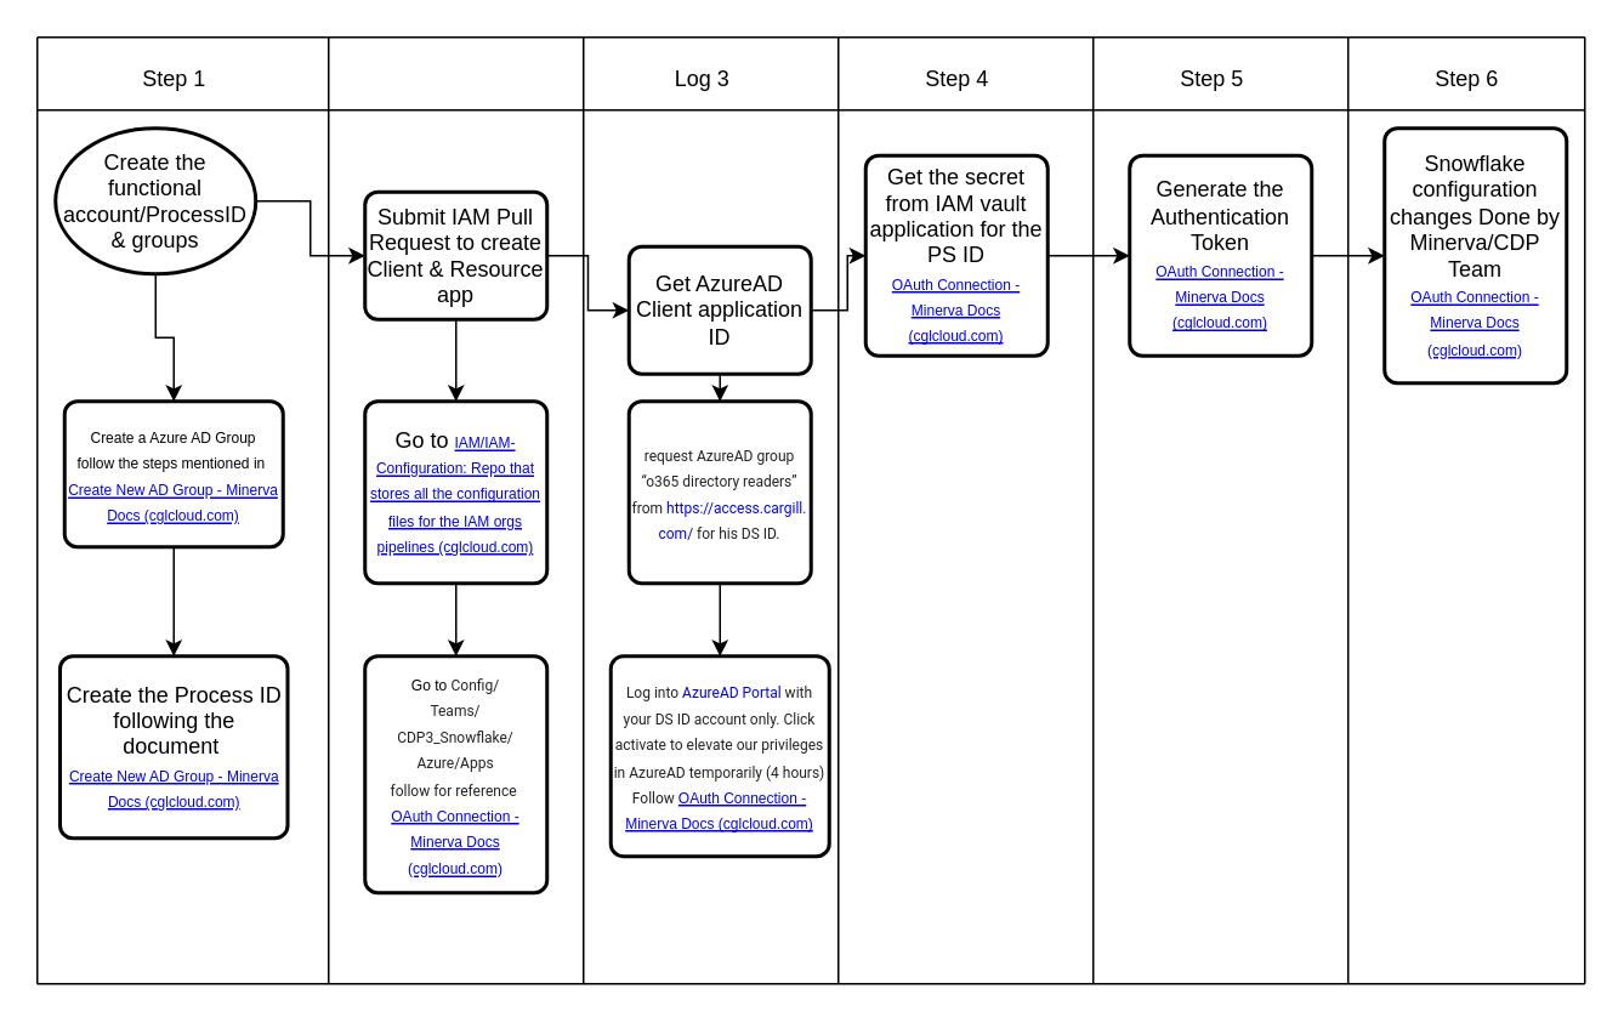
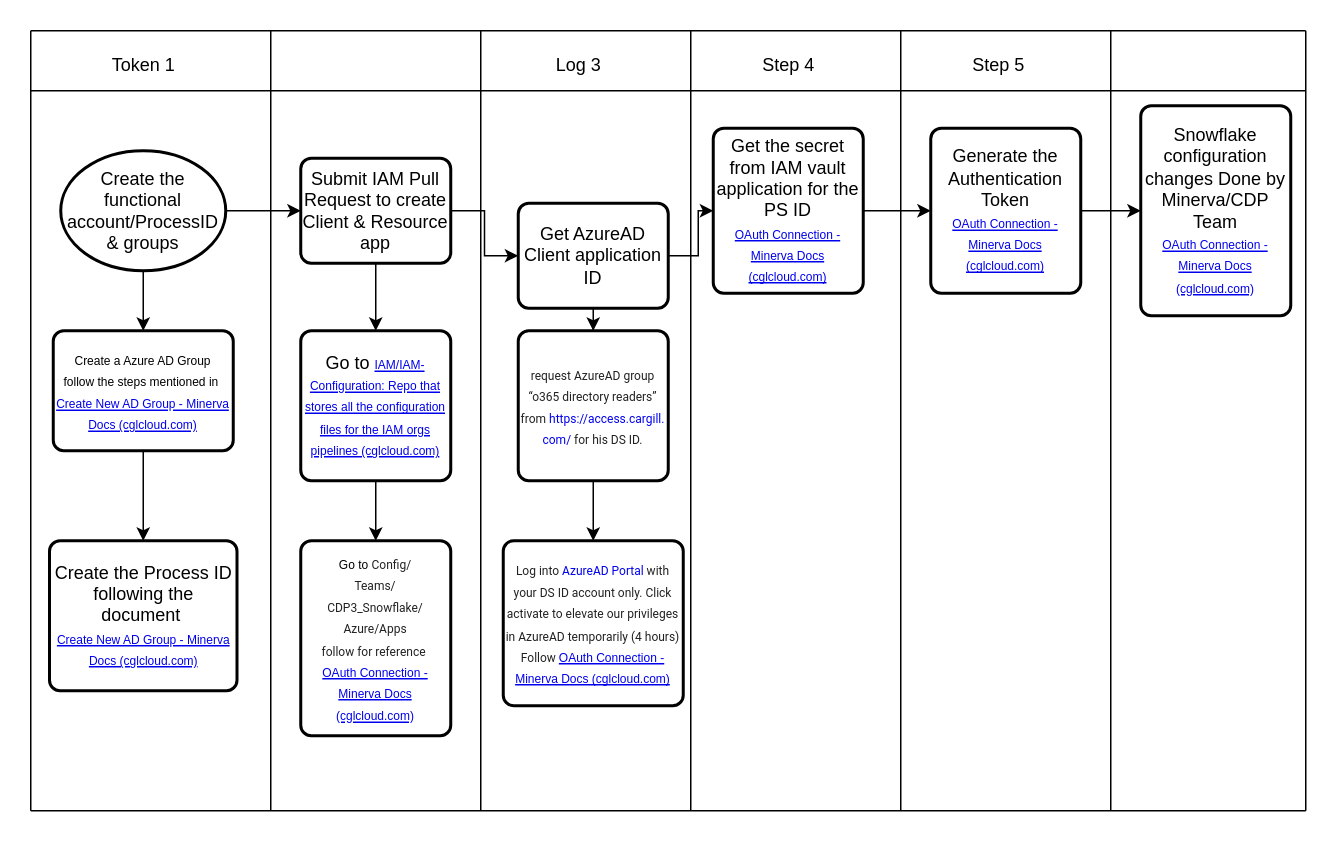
  <mxCell id="0" />
  <mxCell id="1" parent="0" />
  <mxCell id="2" value="" style="edgeStyle=orthogonalEdgeStyle;rounded=0;orthogonalLoop=1;jettySize=auto;html=1;" edge="1" parent="1" source="4" target="7"><mxGeometry relative="1" as="geometry" /></mxCell>
  <mxCell id="3" value="" style="edgeStyle=orthogonalEdgeStyle;rounded=0;orthogonalLoop=1;jettySize=auto;html=1;" edge="1" parent="1" source="4" target="29"><mxGeometry relative="1" as="geometry" /></mxCell>
- <mxCell id="4" value="Create the functional account/ProcessID &amp;amp; groups" style="strokeWidth=2;html=1;shape=mxgraph.flowchart.start_1;whiteSpace=wrap;" vertex="1" parent="1"><mxGeometry x="30" y="70" width="110" height="80" as="geometry" /></mxCell>
+ <mxCell id="4" value="Create the functional account/ProcessID &amp;amp; groups" style="strokeWidth=2;html=1;shape=mxgraph.flowchart.start_1;whiteSpace=wrap;" vertex="1" parent="1"><mxGeometry x="40" y="100" width="110" height="80" as="geometry" /></mxCell>
  <mxCell id="5" value="" style="edgeStyle=orthogonalEdgeStyle;rounded=0;orthogonalLoop=1;jettySize=auto;html=1;" edge="1" parent="1" source="7" target="10"><mxGeometry relative="1" as="geometry" /></mxCell>
  <mxCell id="6" value="" style="edgeStyle=orthogonalEdgeStyle;rounded=0;orthogonalLoop=1;jettySize=auto;html=1;" edge="1" parent="1" source="7" target="32"><mxGeometry relative="1" as="geometry" /></mxCell>
  <mxCell id="7" value="Submit IAM Pull Request to create Client &amp;amp; Resource app" style="rounded=1;whiteSpace=wrap;html=1;absoluteArcSize=1;arcSize=14;strokeWidth=2;" vertex="1" parent="1"><mxGeometry x="200" y="105" width="100" height="70" as="geometry" /></mxCell>
  <mxCell id="8" value="" style="edgeStyle=orthogonalEdgeStyle;rounded=0;orthogonalLoop=1;jettySize=auto;html=1;" edge="1" parent="1" source="10" target="35"><mxGeometry relative="1" as="geometry" /></mxCell>
  <mxCell id="9" value="" style="edgeStyle=orthogonalEdgeStyle;rounded=0;orthogonalLoop=1;jettySize=auto;html=1;" edge="1" parent="1" source="10" target="38"><mxGeometry relative="1" as="geometry" /></mxCell>
  <mxCell id="10" value="Get AzureAD Client application ID" style="rounded=1;whiteSpace=wrap;html=1;absoluteArcSize=1;arcSize=14;strokeWidth=2;" vertex="1" parent="1"><mxGeometry x="345" y="135" width="100" height="70" as="geometry" /></mxCell>
  <mxCell id="11" value="" style="edgeStyle=orthogonalEdgeStyle;rounded=0;orthogonalLoop=1;jettySize=auto;html=1;" edge="1" parent="1" source="12" target="13"><mxGeometry relative="1" as="geometry" /></mxCell>
  <mxCell id="12" value="Generate the Authentication Token&lt;br&gt;&lt;a href=&quot;https://minerva-docs.cglcloud.com/userguide/miw/OAuth_Connection.html#generate-the-authentication-token&quot;&gt;&lt;font style=&quot;font-size: 8px;&quot;&gt;OAuth Connection - Minerva Docs (cglcloud.com)&lt;/font&gt;&lt;/a&gt;" style="rounded=1;whiteSpace=wrap;html=1;absoluteArcSize=1;arcSize=14;strokeWidth=2;" vertex="1" parent="1"><mxGeometry x="620" y="85" width="100" height="110" as="geometry" /></mxCell>
  <mxCell id="13" value="Snowflake configuration changes Done by Minerva/CDP Team&lt;br&gt;&lt;a href=&quot;https://minerva-docs.cglcloud.com/userguide/miw/OAuth_Connection.html#get-the-azuread-client-application-id&quot;&gt;&lt;font style=&quot;font-size: 8px;&quot;&gt;OAuth Connection - Minerva Docs (cglcloud.com)&lt;/font&gt;&lt;/a&gt;" style="rounded=1;whiteSpace=wrap;html=1;absoluteArcSize=1;arcSize=14;strokeWidth=2;" vertex="1" parent="1"><mxGeometry x="760" y="70" width="100" height="140" as="geometry" /></mxCell>
  <mxCell id="14" value="" style="endArrow=none;html=1;rounded=0;" edge="1" parent="1"><mxGeometry width="50" height="50" relative="1" as="geometry"><mxPoint x="180" y="540" as="sourcePoint" /><mxPoint x="180" y="20" as="targetPoint" /></mxGeometry></mxCell>
  <mxCell id="15" value="" style="endArrow=none;html=1;rounded=0;" edge="1" parent="1"><mxGeometry width="50" height="50" relative="1" as="geometry"><mxPoint x="320" y="540" as="sourcePoint" /><mxPoint x="320" y="20" as="targetPoint" /></mxGeometry></mxCell>
  <mxCell id="16" value="" style="endArrow=none;html=1;rounded=0;" edge="1" parent="1"><mxGeometry width="50" height="50" relative="1" as="geometry"><mxPoint x="460" y="540" as="sourcePoint" /><mxPoint x="460" y="20" as="targetPoint" /></mxGeometry></mxCell>
  <mxCell id="17" value="" style="endArrow=none;html=1;rounded=0;" edge="1" parent="1"><mxGeometry width="50" height="50" relative="1" as="geometry"><mxPoint x="600" y="540" as="sourcePoint" /><mxPoint x="600" y="20" as="targetPoint" /></mxGeometry></mxCell>
  <mxCell id="18" value="" style="endArrow=none;html=1;rounded=0;" edge="1" parent="1"><mxGeometry width="50" height="50" relative="1" as="geometry"><mxPoint x="740" y="540" as="sourcePoint" /><mxPoint x="740" y="20" as="targetPoint" /></mxGeometry></mxCell>
  <mxCell id="19" value="" style="endArrow=none;html=1;rounded=0;" edge="1" parent="1"><mxGeometry width="50" height="50" relative="1" as="geometry"><mxPoint y="60" as="sourcePoint" x="20" /><mxPoint x="870" y="60" as="targetPoint" /><Array as="points" /></mxGeometry></mxCell>
  <mxCell id="20" value="" style="endArrow=none;html=1;rounded=0;" edge="1" parent="1"><mxGeometry width="50" height="50" relative="1" as="geometry"><mxPoint y="20" as="sourcePoint" x="20" /><mxPoint x="870" y="20" as="targetPoint" /><Array as="points" /></mxGeometry></mxCell>
  <mxCell id="21" value="" style="endArrow=none;html=1;rounded=0;" edge="1" parent="1"><mxGeometry width="50" height="50" relative="1" as="geometry"><mxPoint x="870" y="540" as="sourcePoint" /><mxPoint x="870" y="20" as="targetPoint" /></mxGeometry></mxCell>
  <mxCell id="22" value="" style="endArrow=none;html=1;rounded=0;" edge="1" parent="1"><mxGeometry width="50" height="50" relative="1" as="geometry"><mxPoint y="540" as="sourcePoint" x="20" /><mxPoint y="20" as="targetPoint" x="20" /></mxGeometry></mxCell>
- <mxCell id="23" value="Step 1" style="text;html=1;align=center;verticalAlign=middle;resizable=0;points=[];autosize=1;strokeColor=none;fillColor=none;" vertex="1" parent="1"><mxGeometry x="65" y="28" width="60" height="30" as="geometry" /></mxCell>
+ <mxCell id="23" value="Token 1" style="text;html=1;align=center;verticalAlign=middle;resizable=0;points=[];autosize=1;strokeColor=none;fillColor=none;" vertex="1" parent="1"><mxGeometry x="65" y="28" width="60" height="30" as="geometry" /></mxCell>
  <mxCell id="24" value="Log 3" style="text;html=1;align=center;verticalAlign=middle;resizable=0;points=[];autosize=1;strokeColor=none;fillColor=none;" vertex="1" parent="1"><mxGeometry x="355" y="28" width="60" height="30" as="geometry" /></mxCell>
  <mxCell id="25" value="Step 4" style="text;html=1;align=center;verticalAlign=middle;resizable=0;points=[];autosize=1;strokeColor=none;fillColor=none;" vertex="1" parent="1"><mxGeometry x="495" y="28" width="60" height="30" as="geometry" /></mxCell>
  <mxCell id="26" value="Step 5" style="text;html=1;align=center;verticalAlign=middle;resizable=0;points=[];autosize=1;strokeColor=none;fillColor=none;" vertex="1" parent="1"><mxGeometry x="635" y="28" width="60" height="30" as="geometry" /></mxCell>
- <mxCell id="27" value="Step 6" style="text;html=1;align=center;verticalAlign=middle;resizable=0;points=[];autosize=1;strokeColor=none;fillColor=none;" vertex="1" parent="1"><mxGeometry x="775" y="28" width="60" height="30" as="geometry" /></mxCell>
  <mxCell id="28" value="" style="edgeStyle=orthogonalEdgeStyle;rounded=0;orthogonalLoop=1;jettySize=auto;html=1;" edge="1" parent="1" source="29" target="30"><mxGeometry relative="1" as="geometry" /></mxCell>
  <mxCell id="29" value="&lt;font style=&quot;font-size: 8px;&quot;&gt;Create a Azure AD Group&lt;br&gt;f&lt;/font&gt;&lt;font style=&quot;font-size: 8px;&quot;&gt;ollow the steps mentioned in&amp;nbsp;&lt;/font&gt;&lt;div&gt;&lt;a href=&quot;https://minerva-docs.cglcloud.com/userguide/miw/create_new_ad_group.html&quot;&gt;&lt;font style=&quot;font-size: 8px;&quot;&gt;Create New AD Group - Minerva Docs (cglcloud.com)&lt;/font&gt;&lt;/a&gt;&lt;br&gt;&lt;/div&gt;" style="rounded=1;whiteSpace=wrap;html=1;absoluteArcSize=1;arcSize=14;strokeWidth=2;" vertex="1" parent="1"><mxGeometry x="35" y="220" width="120" height="80" as="geometry" /></mxCell>
  <mxCell id="30" value="Create the Process ID following the document&amp;nbsp;&lt;br&gt;&lt;a href=&quot;https://minerva-docs.cglcloud.com/userguide/miw/create_new_ad_group.html&quot;&gt;&lt;font style=&quot;font-size: 8px;&quot;&gt;Create New AD Group - Minerva Docs (cglcloud.com)&lt;/font&gt;&lt;/a&gt;" style="rounded=1;whiteSpace=wrap;html=1;absoluteArcSize=1;arcSize=14;strokeWidth=2;" vertex="1" parent="1"><mxGeometry x="32.5" y="360" width="125" height="100" as="geometry" /></mxCell>
  <mxCell id="31" value="" style="edgeStyle=orthogonalEdgeStyle;rounded=0;orthogonalLoop=1;jettySize=auto;html=1;" edge="1" parent="1" source="32" target="33"><mxGeometry relative="1" as="geometry" /></mxCell>
  <mxCell id="32" value="Go to&amp;nbsp;&lt;a href=&quot;https://git.cglcloud.com/IAM/IAM-Configuration&quot;&gt;&lt;font style=&quot;font-size: 8px;&quot;&gt;IAM/IAM-Configuration: Repo that stores all the configuration files for the IAM orgs pipelines (cglcloud.com)&lt;/font&gt;&lt;/a&gt;" style="rounded=1;whiteSpace=wrap;html=1;absoluteArcSize=1;arcSize=14;strokeWidth=2;" vertex="1" parent="1"><mxGeometry x="200" y="220" width="100" height="100" as="geometry" /></mxCell>
  <mxCell id="33" value="&lt;font style=&quot;font-size: 8px;&quot;&gt;Go to&amp;nbsp;&lt;span style=&quot;color: rgba(0, 0, 0, 0.87); font-family: Roboto, -apple-system, BlinkMacSystemFont, Helvetica, Arial, sans-serif; text-align: left; background-color: rgb(255, 255, 255);&quot;&gt;Config/&lt;/span&gt;&lt;/font&gt;&lt;div&gt;&lt;span style=&quot;color: rgba(0, 0, 0, 0.87); font-family: Roboto, -apple-system, BlinkMacSystemFont, Helvetica, Arial, sans-serif; text-align: left; background-color: rgb(255, 255, 255);&quot;&gt;&lt;font style=&quot;font-size: 8px;&quot;&gt;Teams/&lt;/font&gt;&lt;/span&gt;&lt;/div&gt;&lt;div&gt;&lt;span style=&quot;color: rgba(0, 0, 0, 0.87); font-family: Roboto, -apple-system, BlinkMacSystemFont, Helvetica, Arial, sans-serif; text-align: left; background-color: rgb(255, 255, 255);&quot;&gt;&lt;font style=&quot;font-size: 8px;&quot;&gt;CDP3_Snowflake/&lt;/font&gt;&lt;/span&gt;&lt;/div&gt;&lt;div&gt;&lt;span style=&quot;color: rgba(0, 0, 0, 0.87); font-family: Roboto, -apple-system, BlinkMacSystemFont, Helvetica, Arial, sans-serif; text-align: left; background-color: rgb(255, 255, 255);&quot;&gt;&lt;font style=&quot;font-size: 8px;&quot;&gt;Azure/Apps&lt;br&gt;follow for reference&amp;nbsp;&lt;br&gt;&lt;/font&gt;&lt;/span&gt;&lt;a href=&quot;https://minerva-docs.cglcloud.com/userguide/miw/OAuth_Connection.html#submit-the-iam-pull-requests-to-create-client-resource-app&quot;&gt;&lt;font style=&quot;font-size: 8px;&quot;&gt;OAuth Connection - Minerva Docs (cglcloud.com)&lt;/font&gt;&lt;/a&gt;&lt;span style=&quot;color: rgba(0, 0, 0, 0.87); font-family: Roboto, -apple-system, BlinkMacSystemFont, Helvetica, Arial, sans-serif; text-align: left; background-color: rgb(255, 255, 255);&quot;&gt;&lt;font style=&quot;font-size: 8px;&quot;&gt;&lt;br&gt;&lt;/font&gt;&lt;/span&gt;&lt;/div&gt;" style="rounded=1;whiteSpace=wrap;html=1;absoluteArcSize=1;arcSize=14;strokeWidth=2;" vertex="1" parent="1"><mxGeometry x="200" y="360" width="100" height="130" as="geometry" /></mxCell>
  <mxCell id="34" value="" style="edgeStyle=orthogonalEdgeStyle;rounded=0;orthogonalLoop=1;jettySize=auto;html=1;" edge="1" parent="1" source="35" target="36"><mxGeometry relative="1" as="geometry" /></mxCell>
  <mxCell id="35" value="&lt;font style=&quot;font-size: 8px;&quot;&gt;&lt;span style=&quot;color: rgba(0, 0, 0, 0.87); font-family: Roboto, -apple-system, BlinkMacSystemFont, Helvetica, Arial, sans-serif; text-align: left; background-color: rgb(255, 255, 255);&quot;&gt;request AzureAD group “o365 directory readers” from&amp;nbsp;&lt;/span&gt;&lt;a style=&quot;box-sizing: inherit; -webkit-tap-highlight-color: transparent; text-decoration-line: none; word-break: break-word; transition: color 125ms; font-family: Roboto, -apple-system, BlinkMacSystemFont, Helvetica, Arial, sans-serif; text-align: left; background-color: rgb(255, 255, 255);&quot; href=&quot;https://access.cargill.com/&quot;&gt;https://access.cargill.com/&lt;/a&gt;&lt;span style=&quot;color: rgba(0, 0, 0, 0.87); font-family: Roboto, -apple-system, BlinkMacSystemFont, Helvetica, Arial, sans-serif; text-align: left; background-color: rgb(255, 255, 255);&quot;&gt;&amp;nbsp;for his DS ID.&lt;/span&gt;&lt;/font&gt;" style="rounded=1;whiteSpace=wrap;html=1;absoluteArcSize=1;arcSize=14;strokeWidth=2;" vertex="1" parent="1"><mxGeometry x="345" y="220" width="100" height="100" as="geometry" /></mxCell>
  <mxCell id="36" value="&lt;span style=&quot;font-size: 8px; text-align: left; background-color: rgb(255, 255, 255); color: rgba(0, 0, 0, 0.87); font-family: Roboto, -apple-system, BlinkMacSystemFont, Helvetica, Arial, sans-serif;&quot;&gt;Log into&amp;nbsp;&lt;/span&gt;&lt;a style=&quot;font-size: 8px; text-align: left; background-color: rgb(255, 255, 255); font-family: Roboto, -apple-system, BlinkMacSystemFont, Helvetica, Arial, sans-serif; box-sizing: inherit; -webkit-tap-highlight-color: transparent; text-decoration-line: none; word-break: break-word; transition: color 125ms;&quot; href=&quot;https://portal.azure.com/&quot;&gt;AzureAD Portal&lt;/a&gt;&lt;span style=&quot;font-size: 8px; text-align: left; background-color: rgb(255, 255, 255); color: rgba(0, 0, 0, 0.87); font-family: Roboto, -apple-system, BlinkMacSystemFont, Helvetica, Arial, sans-serif;&quot;&gt;&amp;nbsp;with your DS ID account only. Click activate to elevate our privileges in AzureAD temporarily (4 hours)&lt;br&gt;Follow&amp;nbsp;&lt;/span&gt;&lt;a href=&quot;https://minerva-docs.cglcloud.com/userguide/miw/OAuth_Connection.html#get-the-azuread-client-application-id&quot;&gt;&lt;font style=&quot;font-size: 8px;&quot;&gt;OAuth Connection - Minerva Docs (cglcloud.com)&lt;/font&gt;&lt;/a&gt;" style="rounded=1;whiteSpace=wrap;html=1;absoluteArcSize=1;arcSize=14;strokeWidth=2;" vertex="1" parent="1"><mxGeometry x="335" y="360" width="120" height="110" as="geometry" /></mxCell>
  <mxCell id="37" value="" style="edgeStyle=orthogonalEdgeStyle;rounded=0;orthogonalLoop=1;jettySize=auto;html=1;" edge="1" parent="1" source="38" target="12"><mxGeometry relative="1" as="geometry" /></mxCell>
  <mxCell id="38" value="Get the secret from IAM vault application for the PS ID&lt;br&gt;&lt;a href=&quot;https://minerva-docs.cglcloud.com/userguide/miw/OAuth_Connection.html#get-the-secret-from-the-iam-vault-application-for-the-ps-id&quot;&gt;&lt;font style=&quot;font-size: 8px;&quot;&gt;OAuth Connection - Minerva Docs (cglcloud.com)&lt;/font&gt;&lt;/a&gt;" style="rounded=1;whiteSpace=wrap;html=1;absoluteArcSize=1;arcSize=14;strokeWidth=2;" vertex="1" parent="1"><mxGeometry x="475" y="85" width="100" height="110" as="geometry" /></mxCell>
  <mxCell id="39" value="" style="endArrow=none;html=1;rounded=0;" edge="1" parent="1"><mxGeometry width="50" height="50" relative="1" as="geometry"><mxPoint y="540" as="sourcePoint" x="20" /><mxPoint x="870" y="540" as="targetPoint" /></mxGeometry></mxCell>
